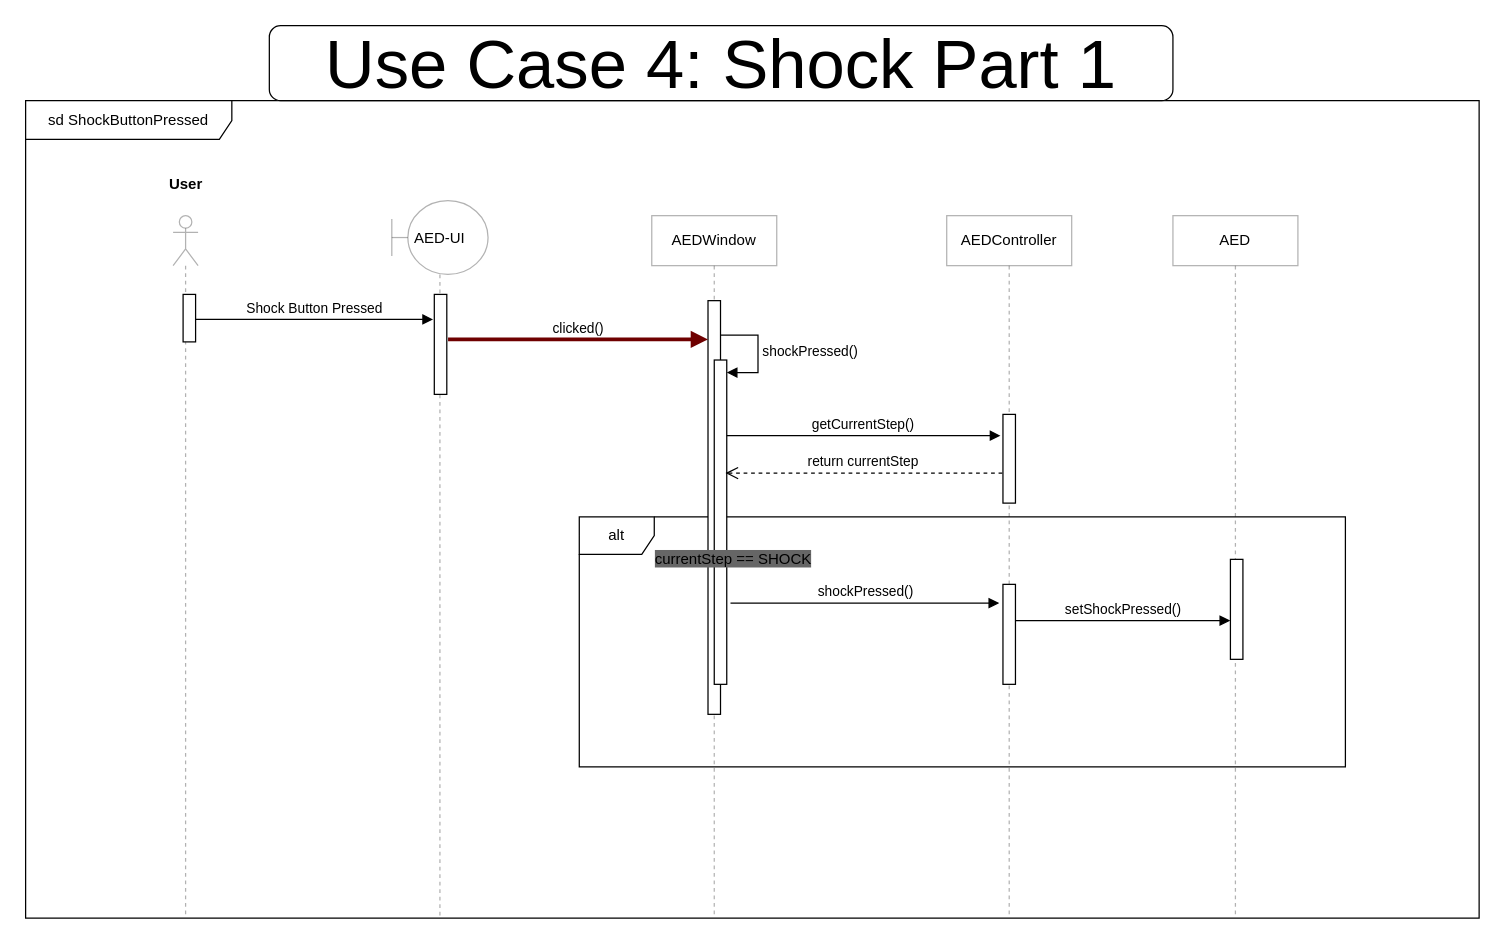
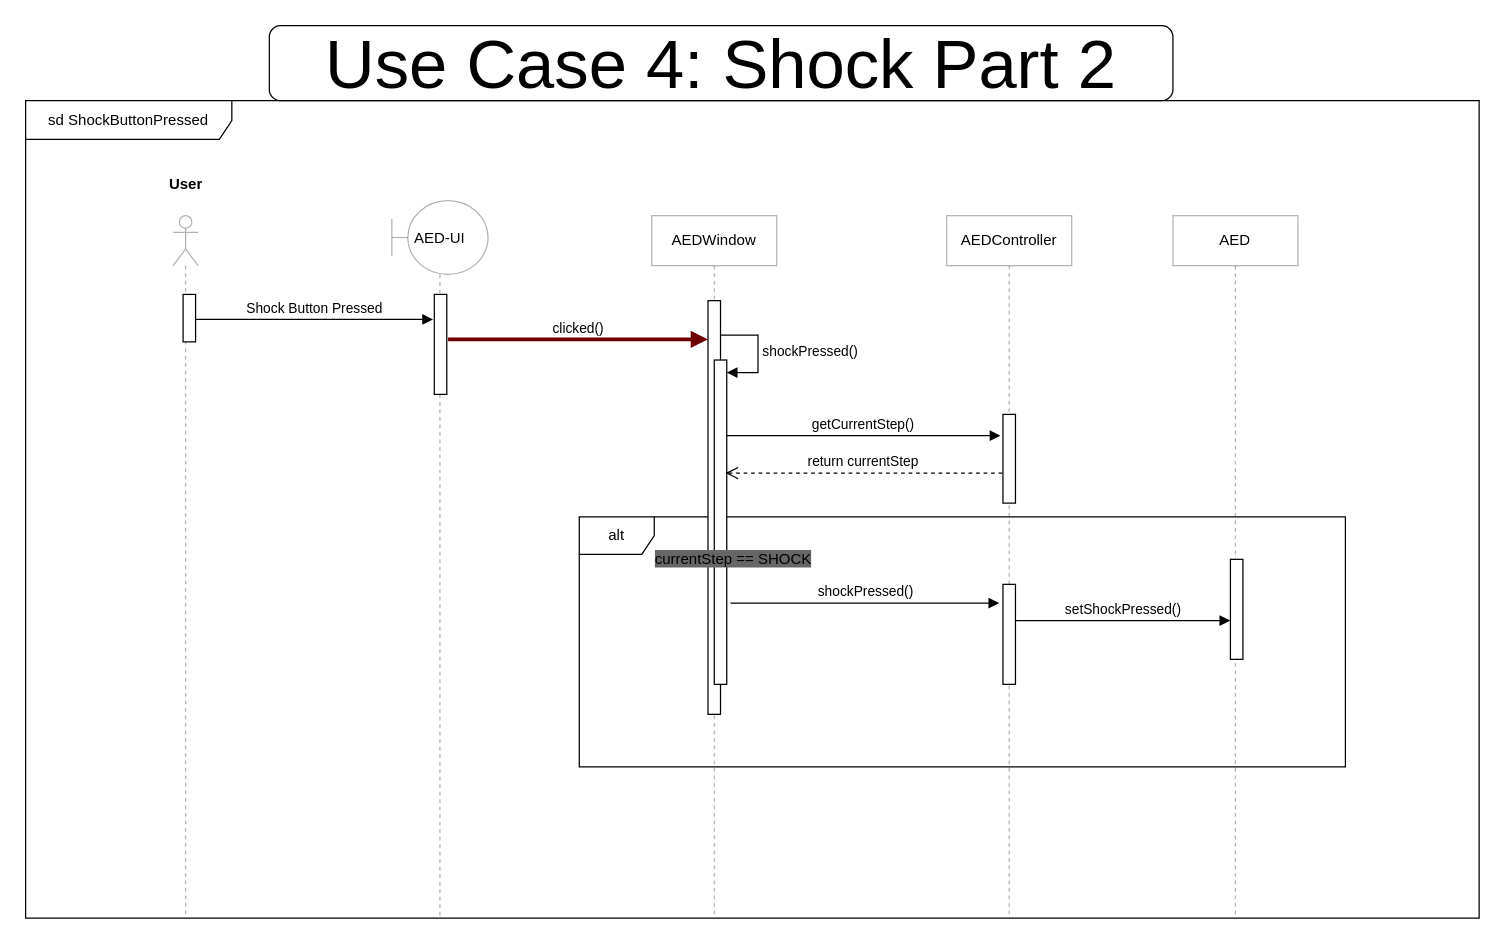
  <mxCell id="0" />
  <mxCell id="1" parent="0" />
  <mxCell id="2" value="alt" style="shape=umlFrame;whiteSpace=wrap;html=1;pointerEvents=0;" parent="1" vertex="1"><mxGeometry x="463" y="413" width="613" height="200" as="geometry" /></mxCell>
  <mxCell id="3" value="" style="shape=umlLifeline;perimeter=lifelinePerimeter;whiteSpace=wrap;html=1;container=1;dropTarget=0;collapsible=0;recursiveResize=0;outlineConnect=0;portConstraint=eastwest;newEdgeStyle={&quot;curved&quot;:0,&quot;rounded&quot;:0};participant=umlActor;opacity=30;" parent="1" vertex="1"><mxGeometry x="138" y="172" width="20" height="561" as="geometry" /></mxCell>
  <mxCell id="4" value="" style="html=1;points=[[0,0,0,0,5],[0,1,0,0,-5],[1,0,0,0,5],[1,1,0,0,-5]];perimeter=orthogonalPerimeter;outlineConnect=0;targetShapes=umlLifeline;portConstraint=eastwest;newEdgeStyle={&quot;curved&quot;:0,&quot;rounded&quot;:0};" parent="3" vertex="1"><mxGeometry x="8" y="63" width="10" height="38" as="geometry" /></mxCell>
  <mxCell id="5" value="User" style="text;align=center;fontStyle=1;verticalAlign=middle;spacingLeft=3;spacingRight=3;strokeColor=none;rotatable=0;points=[[0,0.5],[1,0.5]];portConstraint=eastwest;html=1;" parent="1" vertex="1"><mxGeometry x="108" y="134" width="80" height="26" as="geometry" /></mxCell>
  <mxCell id="6" value="AEDWindow" style="shape=umlLifeline;perimeter=lifelinePerimeter;whiteSpace=wrap;html=1;container=1;dropTarget=0;collapsible=0;recursiveResize=0;outlineConnect=0;portConstraint=eastwest;newEdgeStyle={&quot;curved&quot;:0,&quot;rounded&quot;:0};opacity=30;" parent="1" vertex="1"><mxGeometry x="521" y="172" width="100" height="562" as="geometry" /></mxCell>
  <mxCell id="7" value="" style="html=1;points=[[0,0,0,0,5],[0,1,0,0,-5],[1,0,0,0,5],[1,1,0,0,-5]];perimeter=orthogonalPerimeter;outlineConnect=0;targetShapes=umlLifeline;portConstraint=eastwest;newEdgeStyle={&quot;curved&quot;:0,&quot;rounded&quot;:0};" parent="6" vertex="1"><mxGeometry x="45" y="68" width="10" height="331" as="geometry" /></mxCell>
  <mxCell id="8" value="" style="html=1;points=[[0,0,0,0,5],[0,1,0,0,-5],[1,0,0,0,5],[1,1,0,0,-5]];perimeter=orthogonalPerimeter;outlineConnect=0;targetShapes=umlLifeline;portConstraint=eastwest;newEdgeStyle={&quot;curved&quot;:0,&quot;rounded&quot;:0};" parent="6" vertex="1"><mxGeometry x="50" y="115.5" width="10" height="259.5" as="geometry" /></mxCell>
  <mxCell id="9" value="shockPressed()" style="html=1;align=left;spacingLeft=2;endArrow=block;rounded=0;edgeStyle=orthogonalEdgeStyle;curved=0;rounded=0;" parent="6" target="8" edge="1"><mxGeometry relative="1" as="geometry"><mxPoint x="55" y="95.5" as="sourcePoint" /><Array as="points"><mxPoint x="85" y="125.5" /></Array></mxGeometry></mxCell>
  <mxCell id="10" value="&lt;div style=&quot;&quot;&gt;&lt;span style=&quot;background-color: initial;&quot;&gt;AED-UI&lt;/span&gt;&lt;/div&gt;" style="shape=umlLifeline;perimeter=lifelinePerimeter;whiteSpace=wrap;html=1;container=1;dropTarget=0;collapsible=0;recursiveResize=0;outlineConnect=0;portConstraint=eastwest;newEdgeStyle={&quot;curved&quot;:0,&quot;rounded&quot;:0};participant=umlBoundary;align=center;size=59;opacity=30;" parent="1" vertex="1"><mxGeometry x="313" y="160" width="77" height="573" as="geometry" /></mxCell>
  <mxCell id="11" value="" style="html=1;points=[[0,0,0,0,5],[0,1,0,0,-5],[1,0,0,0,5],[1,1,0,0,-5]];perimeter=orthogonalPerimeter;outlineConnect=0;targetShapes=umlLifeline;portConstraint=eastwest;newEdgeStyle={&quot;curved&quot;:0,&quot;rounded&quot;:0};" parent="10" vertex="1"><mxGeometry x="34" y="75" width="10" height="80" as="geometry" /></mxCell>
  <mxCell id="12" value="Shock Button Pressed" style="html=1;verticalAlign=bottom;endArrow=block;curved=0;rounded=0;" parent="1" source="4" edge="1"><mxGeometry width="80" relative="1" as="geometry"><mxPoint x="175" y="250" as="sourcePoint" /><mxPoint x="346" y="255" as="targetPoint" /></mxGeometry></mxCell>
  <mxCell id="13" value="clicked()" style="html=1;verticalAlign=bottom;endArrow=block;curved=0;rounded=0;fillColor=#a20025;strokeColor=#6F0000;strokeWidth=3;" parent="1" target="7" edge="1"><mxGeometry width="80" relative="1" as="geometry"><mxPoint x="358" y="271" as="sourcePoint" /><mxPoint x="470" y="271" as="targetPoint" /></mxGeometry></mxCell>
  <mxCell id="14" value="AEDController" style="shape=umlLifeline;perimeter=lifelinePerimeter;whiteSpace=wrap;html=1;container=1;dropTarget=0;collapsible=0;recursiveResize=0;outlineConnect=0;portConstraint=eastwest;newEdgeStyle={&quot;curved&quot;:0,&quot;rounded&quot;:0};opacity=30;" parent="1" vertex="1"><mxGeometry x="757" y="172" width="100" height="560" as="geometry" /></mxCell>
  <mxCell id="15" value="" style="html=1;points=[[0,0,0,0,5],[0,1,0,0,-5],[1,0,0,0,5],[1,1,0,0,-5]];perimeter=orthogonalPerimeter;outlineConnect=0;targetShapes=umlLifeline;portConstraint=eastwest;newEdgeStyle={&quot;curved&quot;:0,&quot;rounded&quot;:0};" parent="14" vertex="1"><mxGeometry x="45" y="159" width="10" height="71" as="geometry" /></mxCell>
  <mxCell id="16" value="" style="html=1;points=[[0,0,0,0,5],[0,1,0,0,-5],[1,0,0,0,5],[1,1,0,0,-5]];perimeter=orthogonalPerimeter;outlineConnect=0;targetShapes=umlLifeline;portConstraint=eastwest;newEdgeStyle={&quot;curved&quot;:0,&quot;rounded&quot;:0};" parent="14" vertex="1"><mxGeometry x="45" y="295" width="10" height="80" as="geometry" /></mxCell>
  <mxCell id="17" value="shockPressed()" style="html=1;verticalAlign=bottom;endArrow=block;curved=0;rounded=0;" parent="1" edge="1"><mxGeometry width="80" relative="1" as="geometry"><mxPoint x="584" y="482" as="sourcePoint" /><mxPoint x="799" y="482" as="targetPoint" /></mxGeometry></mxCell>
  <mxCell id="18" value="AED" style="shape=umlLifeline;perimeter=lifelinePerimeter;whiteSpace=wrap;html=1;container=1;dropTarget=0;collapsible=0;recursiveResize=0;outlineConnect=0;portConstraint=eastwest;newEdgeStyle={&quot;curved&quot;:0,&quot;rounded&quot;:0};opacity=30;" parent="1" vertex="1"><mxGeometry x="938" y="172" width="100" height="562" as="geometry" /></mxCell>
  <mxCell id="19" value="" style="html=1;points=[[0,0,0,0,5],[0,1,0,0,-5],[1,0,0,0,5],[1,1,0,0,-5]];perimeter=orthogonalPerimeter;outlineConnect=0;targetShapes=umlLifeline;portConstraint=eastwest;newEdgeStyle={&quot;curved&quot;:0,&quot;rounded&quot;:0};" parent="18" vertex="1"><mxGeometry x="46" y="275" width="10" height="80" as="geometry" /></mxCell>
  <mxCell id="20" value="setShockPressed()" style="html=1;verticalAlign=bottom;endArrow=block;curved=0;rounded=0;" parent="1" edge="1"><mxGeometry width="80" relative="1" as="geometry"><mxPoint x="812" y="496" as="sourcePoint" /><mxPoint x="983.83" y="496" as="targetPoint" /></mxGeometry></mxCell>
  <mxCell id="21" value="getCurrentStep()" style="html=1;verticalAlign=bottom;endArrow=block;curved=0;rounded=0;" parent="1" source="8" edge="1"><mxGeometry x="-0.001" width="80" relative="1" as="geometry"><mxPoint x="635" y="356" as="sourcePoint" /><mxPoint x="800" y="348" as="targetPoint" /><mxPoint as="offset" /></mxGeometry></mxCell>
  <mxCell id="22" value="return currentStep" style="html=1;verticalAlign=bottom;endArrow=open;dashed=1;endSize=8;curved=0;rounded=0;" parent="1" edge="1"><mxGeometry relative="1" as="geometry"><mxPoint x="801.48" y="378" as="sourcePoint" /><mxPoint x="580" y="378" as="targetPoint" /></mxGeometry></mxCell>
  <mxCell id="23" value="&lt;span style=&quot;background-color: rgb(102, 102, 102);&quot;&gt;currentStep == SHOCK&lt;/span&gt;" style="text;html=1;align=center;verticalAlign=middle;resizable=0;points=[];autosize=1;strokeColor=none;fillColor=none;" parent="1" vertex="1"><mxGeometry x="514" y="434" width="143" height="26" as="geometry" /></mxCell>
  <mxCell id="24" value="sd ShockButtonPressed" style="shape=umlFrame;whiteSpace=wrap;html=1;pointerEvents=0;width=165;height=31;" parent="1" vertex="1"><mxGeometry x="20" y="80" width="1163" height="654" as="geometry" /></mxCell>
- <mxCell id="25" value="&lt;font style=&quot;font-size: 55px;&quot;&gt;Use Case 4: Shock Part 1&lt;/font&gt;" style="rounded=1;whiteSpace=wrap;html=1;" vertex="1" parent="1"><mxGeometry x="215" y="20" width="723" height="60" as="geometry" /></mxCell>
+ <mxCell id="25" value="&lt;font style=&quot;font-size: 55px;&quot;&gt;Use Case 4: Shock Part 2&lt;/font&gt;" style="rounded=1;whiteSpace=wrap;html=1;" vertex="1" parent="1"><mxGeometry x="215" y="20" width="723" height="60" as="geometry" /></mxCell>
